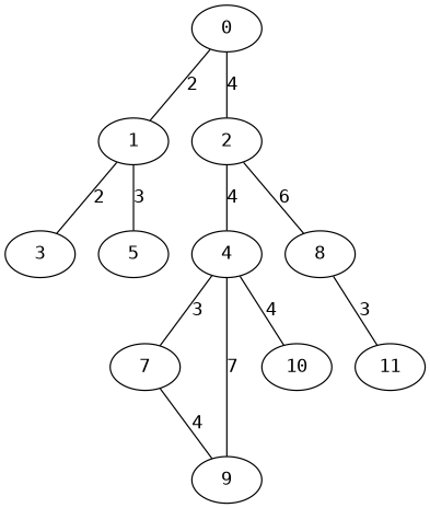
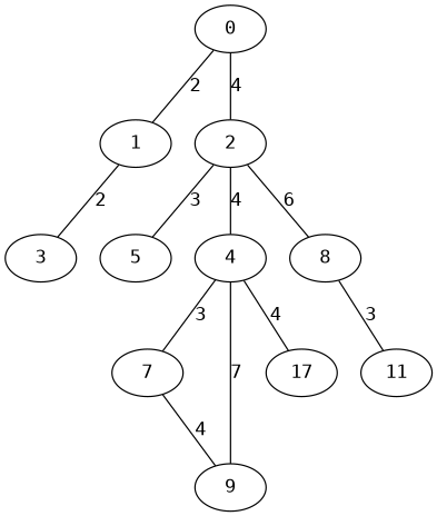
  graph {
    fontname="DejaVu Sans Mono"
    node [fontname="DejaVu Sans Mono" habit=10 x=7 y=8]
    edge [fontname="DejaVu Sans Mono" weight=4]
    1 [habit=2]
    0 [x=6]
    2 [habit=5 x=4 y=6]
    3 [habit=7 x=8 y=6]
    5 [habit=11 x=8 y=10]
    4 [habit=3 x=5 y=3]
    8 [base=1 x=2 y=7]
    7 [habit=6 x=6 y=2]
    9 [habit=1 y=3]
-   10 [base=2 x=4 y=1]
+   10 [base=2 x=4 y=1 label=17]
    11 [habit=4 x=1]
    1 -- 3 [label=2 weight=2]
-   1 -- 5 [label=3 weight=3]
+   2 -- 5 [label=3 weight=3]
    0 -- 1 [label=2 weight=2]
    0 -- 2 [label=4]
    2 -- 4 [label=4]
    2 -- 8 [label=6 weight=5]
    4 -- 7 [label=3 weight=3]
    4 -- 9 [label=7 weight=7]
    4 -- 10 [label=4]
    8 -- 11 [label=3 weight=3]
    7 -- 9 [label=4]
  }
